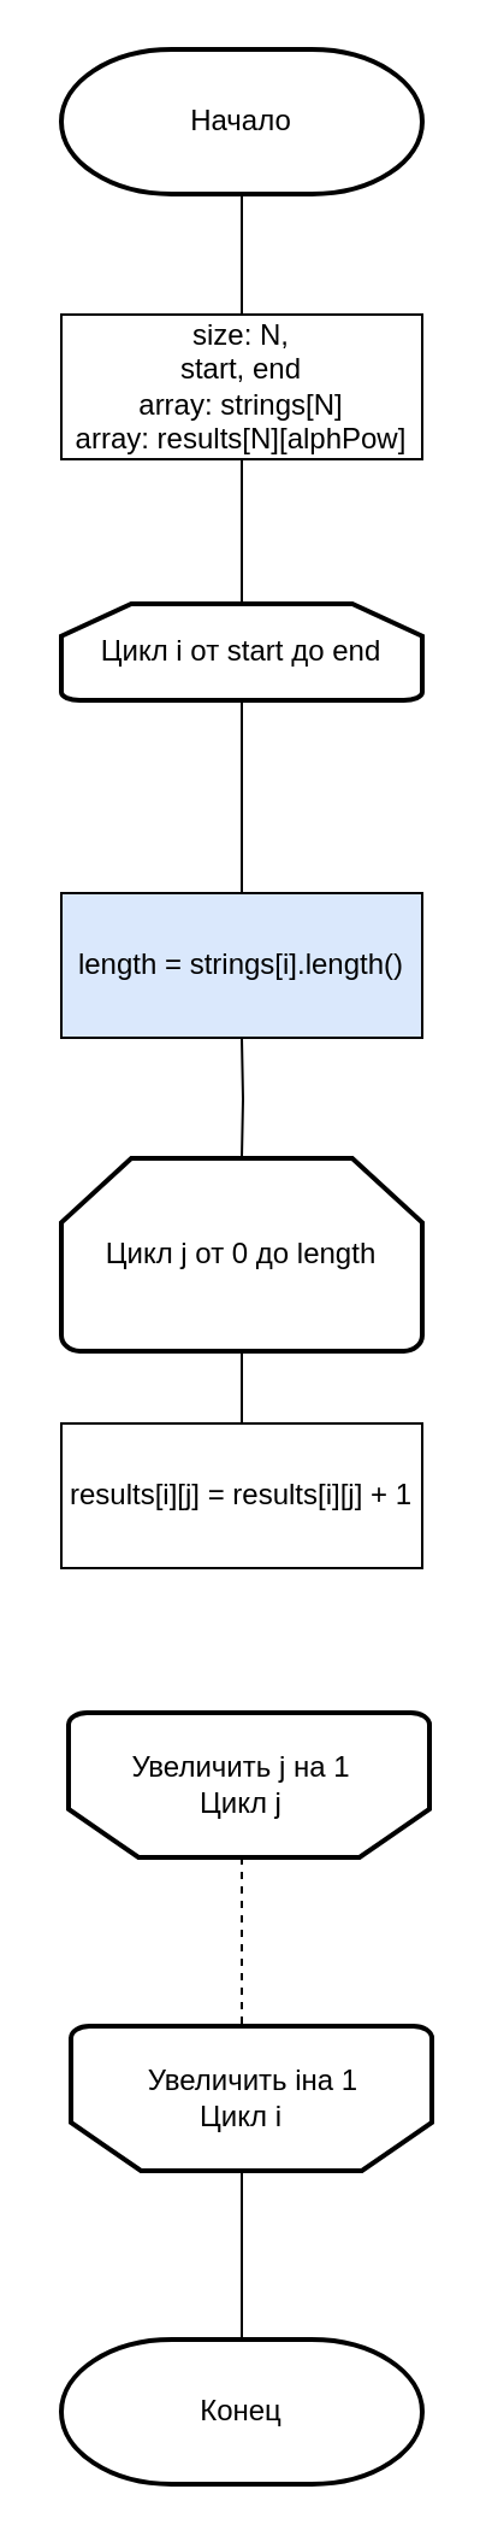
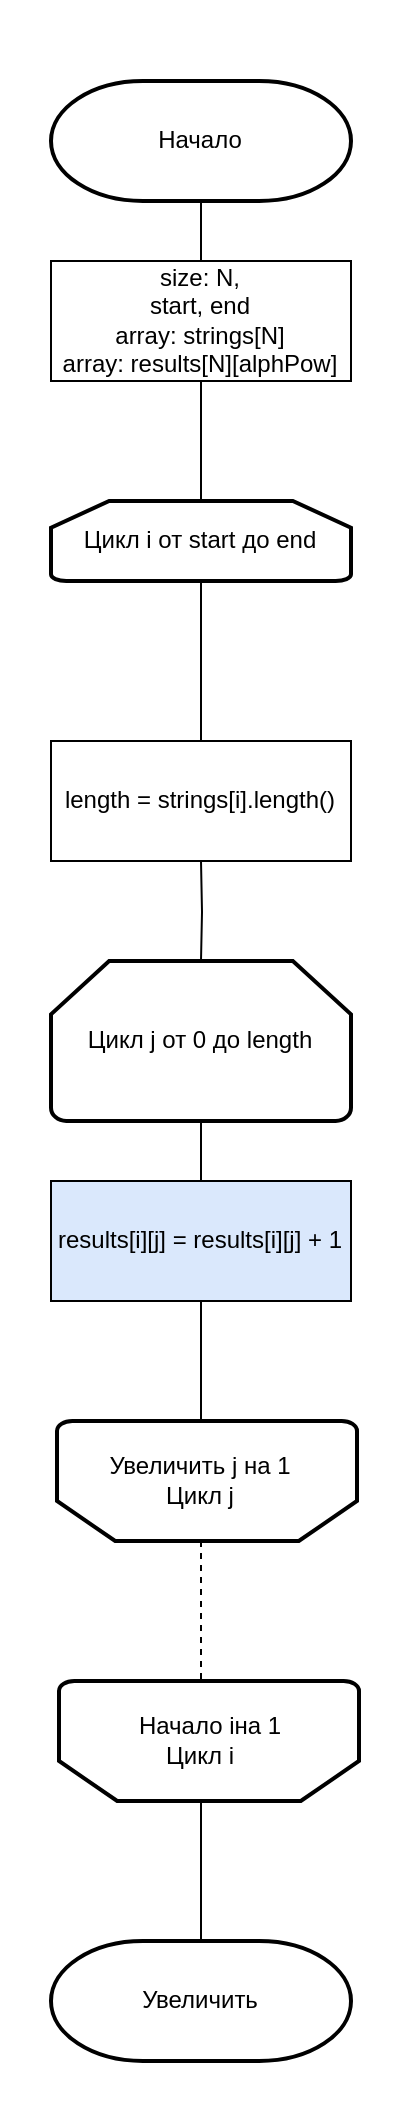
  <mxCell id="0" />
  <mxCell id="1" parent="0" />
- <mxCell id="2" value="Начало" style="strokeWidth=2;html=1;shape=mxgraph.flowchart.terminator;whiteSpace=wrap;" vertex="1" parent="1"><mxGeometry x="25" y="20" width="150" height="60" as="geometry" /></mxCell>
+ <mxCell id="2" value="Начало" style="strokeWidth=2;html=1;shape=mxgraph.flowchart.terminator;whiteSpace=wrap;" vertex="1" parent="1"><mxGeometry x="25" y="40" width="150" height="60" as="geometry" /></mxCell>
  <mxCell id="3" value="Цикл i от start до end" style="strokeWidth=2;html=1;shape=mxgraph.flowchart.loop_limit;whiteSpace=wrap;labelBackgroundColor=none;" vertex="1" parent="1"><mxGeometry x="25" y="250" width="150" height="40" as="geometry" /></mxCell>
  <mxCell id="4" value="" style="strokeWidth=2;html=1;shape=mxgraph.flowchart.loop_limit;whiteSpace=wrap;labelBackgroundColor=none;rotation=-180;align=center;" vertex="1" parent="1"><mxGeometry x="29" y="840" width="150" height="60" as="geometry" /></mxCell>
- <mxCell id="5" value="&amp;nbsp; &amp;nbsp;Увеличить iна 1&lt;br&gt;Цикл i" style="text;html=1;strokeColor=none;fillColor=none;align=center;verticalAlign=middle;whiteSpace=wrap;rounded=0;labelBackgroundColor=none;" vertex="1" parent="1"><mxGeometry x="20" y="840" width="160" height="60" as="geometry" /></mxCell>
+ <mxCell id="5" value="&amp;nbsp; &amp;nbsp;Начало iна 1&lt;br&gt;Цикл i" style="text;html=1;strokeColor=none;fillColor=none;align=center;verticalAlign=middle;whiteSpace=wrap;rounded=0;labelBackgroundColor=none;" vertex="1" parent="1"><mxGeometry x="20" y="840" width="160" height="60" as="geometry" /></mxCell>
  <mxCell id="6" value="size: N,&lt;br&gt;start, end&lt;br&gt;array: strings[N]&lt;br&gt;array: results[N][alphPow]" style="rounded=0;whiteSpace=wrap;html=1;labelBackgroundColor=none;" vertex="1" parent="1"><mxGeometry x="25" y="130" width="150" height="60" as="geometry" /></mxCell>
  <mxCell id="7" value="" style="strokeWidth=2;html=1;shape=mxgraph.flowchart.loop_limit;whiteSpace=wrap;labelBackgroundColor=none;rotation=-180;align=center;" vertex="1" parent="1"><mxGeometry x="28" y="710" width="150" height="60" as="geometry" /></mxCell>
  <mxCell id="8" style="edgeStyle=orthogonalEdgeStyle;rounded=0;orthogonalLoop=1;jettySize=auto;html=1;entryX=0.5;entryY=0;entryDx=0;entryDy=0;endArrow=none;endFill=0;dashed=1;" edge="1" parent="1" source="9" target="5"><mxGeometry relative="1" as="geometry" /></mxCell>
  <mxCell id="9" value="Увеличить j на 1&lt;br&gt;Цикл j" style="text;html=1;strokeColor=none;fillColor=none;align=center;verticalAlign=middle;whiteSpace=wrap;rounded=0;labelBackgroundColor=none;" vertex="1" parent="1"><mxGeometry x="20" y="710" width="160" height="60" as="geometry" /></mxCell>
  <mxCell id="10" value="" style="endArrow=none;html=1;entryX=0.5;entryY=1;entryDx=0;entryDy=0;entryPerimeter=0;exitX=0.5;exitY=0;exitDx=0;exitDy=0;" edge="1" parent="1" source="6" target="2"><mxGeometry width="50" height="50" relative="1" as="geometry"><mxPoint x="95" y="330" as="sourcePoint" /><mxPoint x="145" y="280" as="targetPoint" /></mxGeometry></mxCell>
  <mxCell id="11" value="" style="endArrow=none;html=1;exitX=0.5;exitY=1;exitDx=0;exitDy=0;entryX=0.5;entryY=0;entryDx=0;entryDy=0;entryPerimeter=0;" edge="1" parent="1" source="6" target="3"><mxGeometry width="50" height="50" relative="1" as="geometry"><mxPoint x="85" y="240" as="sourcePoint" /><mxPoint x="135" y="190" as="targetPoint" /></mxGeometry></mxCell>
  <mxCell id="12" value="Цикл j от 0 до length" style="strokeWidth=2;html=1;shape=mxgraph.flowchart.loop_limit;whiteSpace=wrap;labelBackgroundColor=none;" vertex="1" parent="1"><mxGeometry x="25" y="480" width="150" height="80" as="geometry" /></mxCell>
  <mxCell id="13" value="" style="endArrow=none;html=1;entryX=0.5;entryY=1;entryDx=0;entryDy=0;entryPerimeter=0;exitX=0.5;exitY=0;exitDx=0;exitDy=0;" edge="1" parent="1" target="3"><mxGeometry width="50" height="50" relative="1" as="geometry"><mxPoint x="100" y="370" as="sourcePoint" /><mxPoint x="135" y="320" as="targetPoint" /></mxGeometry></mxCell>
  <mxCell id="14" value="" style="endArrow=none;html=1;entryX=0.5;entryY=1;entryDx=0;entryDy=0;entryPerimeter=0;exitX=0.5;exitY=0;exitDx=0;exitDy=0;" edge="1" parent="1" target="12"><mxGeometry width="50" height="50" relative="1" as="geometry"><mxPoint x="100" y="590" as="sourcePoint" /><mxPoint x="125" y="610" as="targetPoint" /></mxGeometry></mxCell>
  <mxCell id="15" value="" style="endArrow=none;html=1;entryX=0.5;entryY=1;entryDx=0;entryDy=0;exitX=0.5;exitY=0;exitDx=0;exitDy=0;" edge="1" parent="1" target="5"><mxGeometry width="50" height="50" relative="1" as="geometry"><mxPoint x="100" y="980" as="sourcePoint" /><mxPoint x="155" y="990" as="targetPoint" /></mxGeometry></mxCell>
- <mxCell id="16" value="Конец" style="strokeWidth=2;html=1;shape=mxgraph.flowchart.terminator;whiteSpace=wrap;" vertex="1" parent="1"><mxGeometry x="25" y="970" width="150" height="60" as="geometry" /></mxCell>
+ <mxCell id="16" value="Увеличить" style="strokeWidth=2;html=1;shape=mxgraph.flowchart.terminator;whiteSpace=wrap;" vertex="1" parent="1"><mxGeometry x="25" y="970" width="150" height="60" as="geometry" /></mxCell>
  <mxCell id="17" style="edgeStyle=orthogonalEdgeStyle;rounded=0;orthogonalLoop=1;jettySize=auto;html=1;exitX=0.5;exitY=1;exitDx=0;exitDy=0;entryX=0.5;entryY=0;entryDx=0;entryDy=0;entryPerimeter=0;endArrow=none;endFill=0;" edge="1" parent="1" target="12"><mxGeometry relative="1" as="geometry"><mxPoint x="100" y="430" as="sourcePoint" /></mxGeometry></mxCell>
- <mxCell id="19" value="results[i][j] = results[i][j] + 1" style="rounded=0;whiteSpace=wrap;html=1;labelBackgroundColor=none;" vertex="1" parent="1"><mxGeometry x="25" y="590" width="150" height="60" as="geometry" /></mxCell>
- <mxCell id="20" value="length = strings[i].length()" style="rounded=0;whiteSpace=wrap;html=1;labelBackgroundColor=none;fillColor=#dae8fc;" vertex="1" parent="1"><mxGeometry x="25" y="370" width="150" height="60" as="geometry" /></mxCell>
+ <mxCell id="18" style="edgeStyle=orthogonalEdgeStyle;rounded=0;orthogonalLoop=1;jettySize=auto;html=1;exitX=0.5;exitY=1;exitDx=0;exitDy=0;entryX=0.5;entryY=0;entryDx=0;entryDy=0;endArrow=none;endFill=0;" edge="1" parent="1" source="19" target="9"><mxGeometry relative="1" as="geometry" /></mxCell>
+ <mxCell id="19" value="results[i][j] = results[i][j] + 1" style="rounded=0;whiteSpace=wrap;html=1;labelBackgroundColor=none;fillColor=#dae8fc;" vertex="1" parent="1"><mxGeometry x="25" y="590" width="150" height="60" as="geometry" /></mxCell>
+ <mxCell id="20" value="length = strings[i].length()" style="rounded=0;whiteSpace=wrap;html=1;labelBackgroundColor=none;" vertex="1" parent="1"><mxGeometry x="25" y="370" width="150" height="60" as="geometry" /></mxCell>
